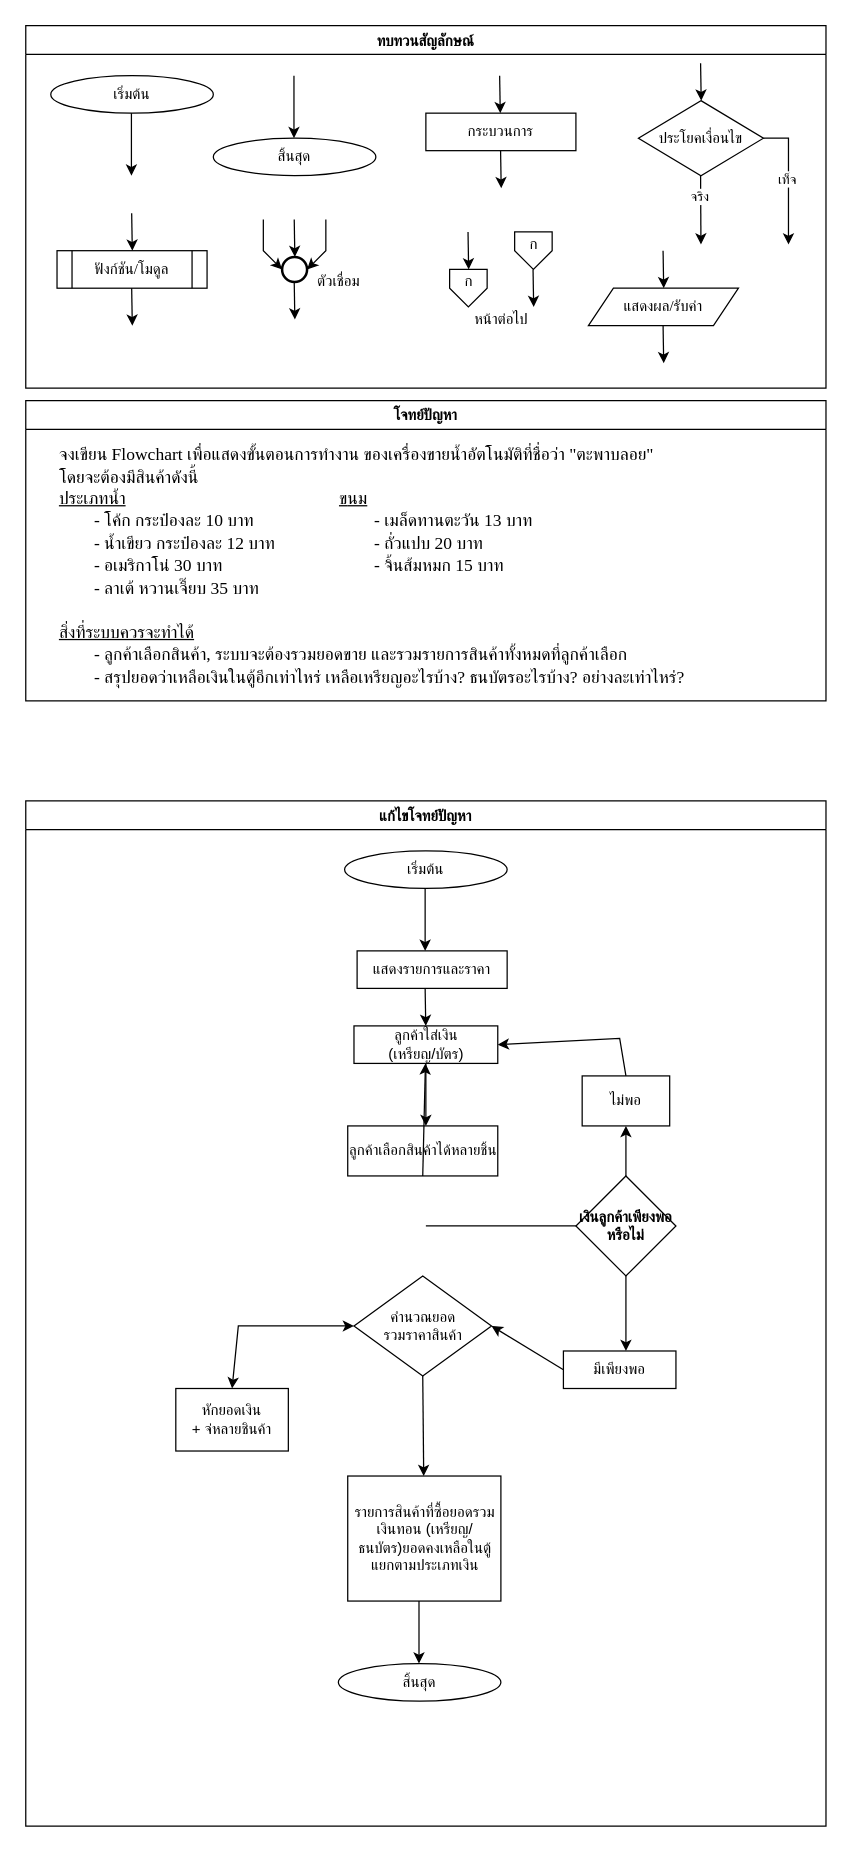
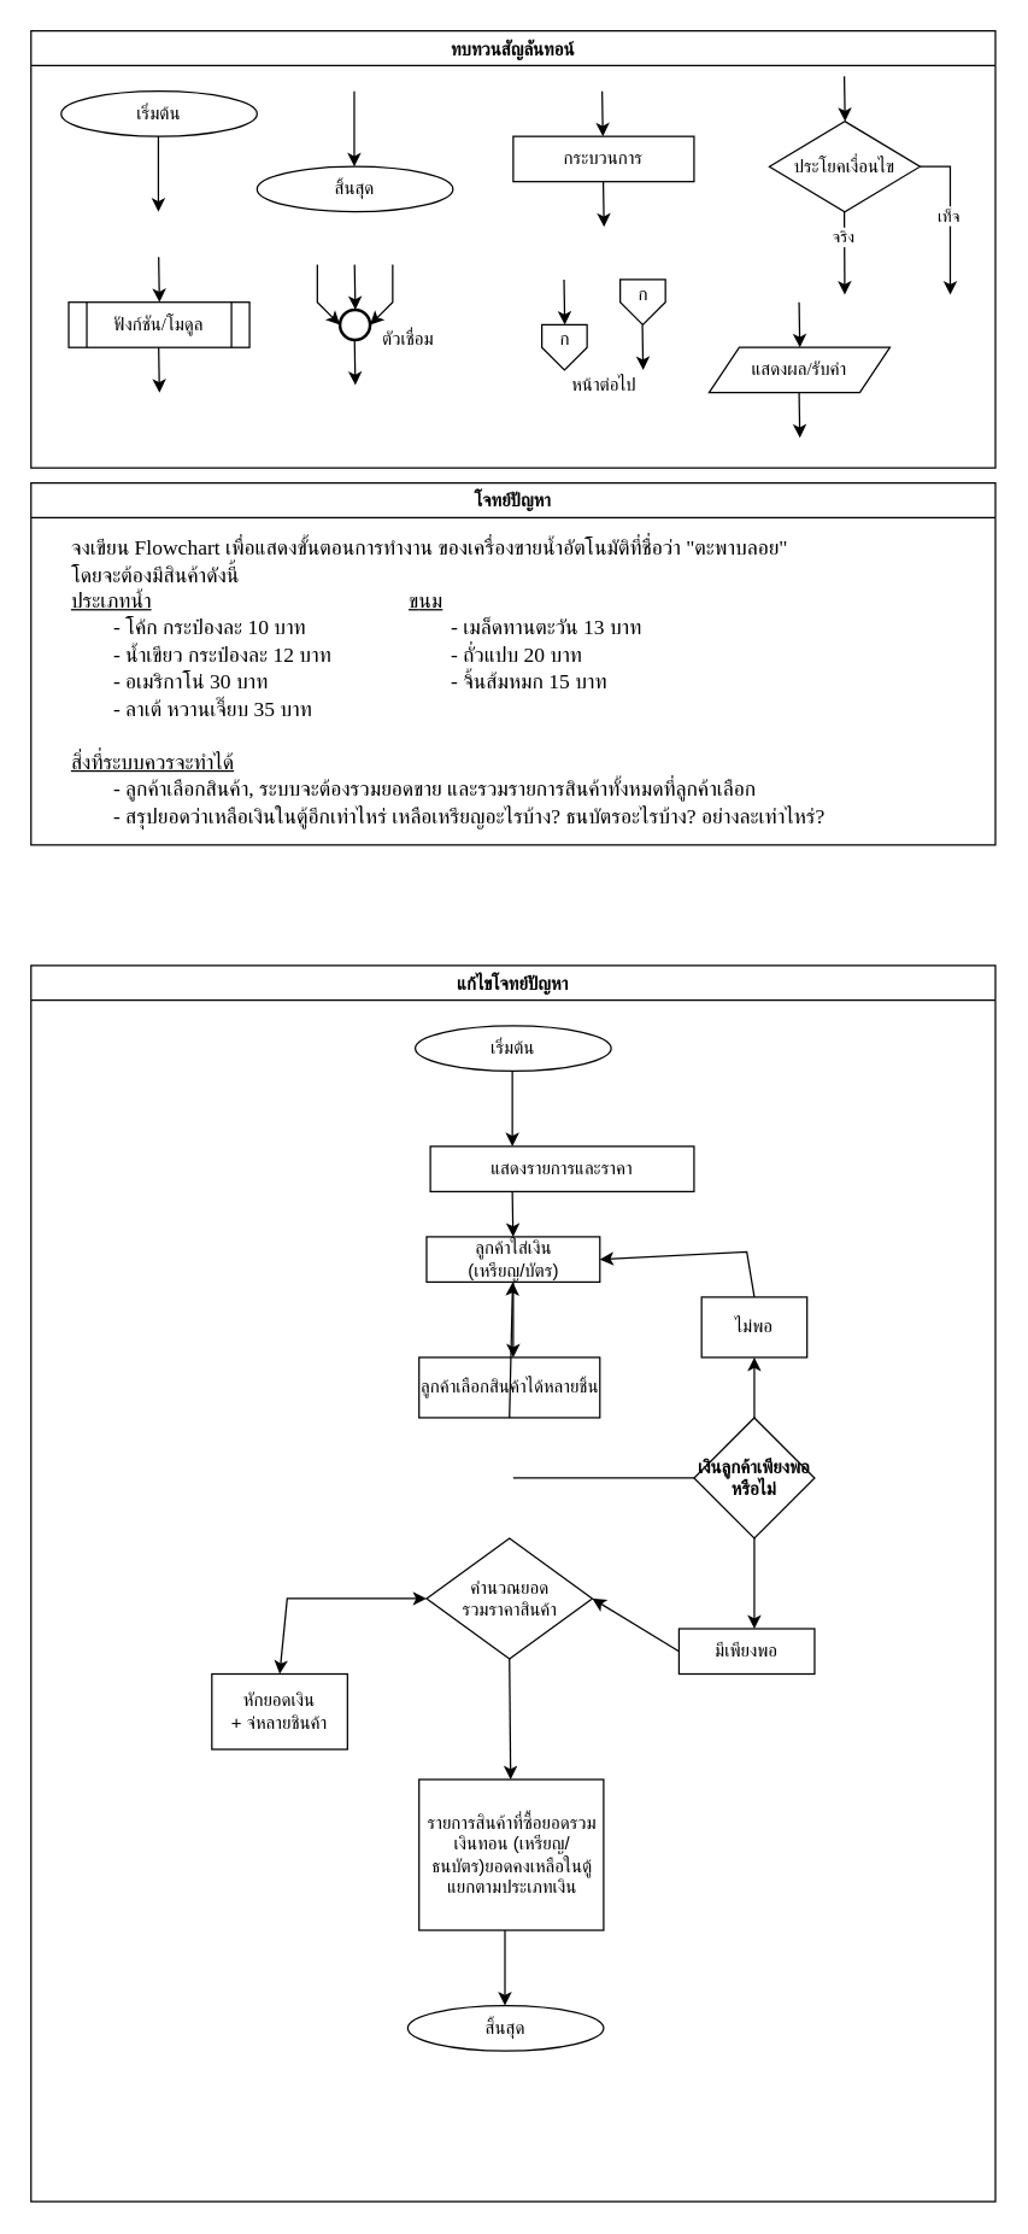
  <mxCell id="0" />
  <mxCell id="1" parent="0" />
- <mxCell id="2" value="ทบทวนสัญลักษณ์" style="swimlane;fontFamily=Sarabun;fontSource=https%3A%2F%2Ffonts.googleapis.com%2Fcss%3Ffamily%3DSarabun;" vertex="1" parent="1"><mxGeometry x="20" y="20" width="640" height="290" as="geometry" /></mxCell>
+ <mxCell id="2" value="ทบทวนสัญลันทอน์" style="swimlane;fontFamily=Sarabun;fontSource=https%3A%2F%2Ffonts.googleapis.com%2Fcss%3Ffamily%3DSarabun;" vertex="1" parent="1"><mxGeometry x="20" y="20" width="640" height="290" as="geometry" /></mxCell>
  <mxCell id="3" value="&lt;font data-font-src=&quot;https://fonts.googleapis.com/css?family=Sarabun&quot; face=&quot;Sarabun&quot;&gt;เริ่มต้น&lt;/font&gt;" style="ellipse;whiteSpace=wrap;html=1;" vertex="1" parent="2"><mxGeometry x="20" y="40" width="130" height="30" as="geometry" /></mxCell>
  <mxCell id="4" value="" style="endArrow=classic;html=1;rounded=0;" edge="1" parent="2"><mxGeometry width="50" height="50" relative="1" as="geometry"><mxPoint x="84.5" y="70" as="sourcePoint" /><mxPoint x="84.5" y="120" as="targetPoint" /></mxGeometry></mxCell>
  <mxCell id="5" value="&lt;font face=&quot;Sarabun&quot;&gt;สิ้นสุด&lt;/font&gt;" style="ellipse;whiteSpace=wrap;html=1;" vertex="1" parent="2"><mxGeometry x="150" y="90" width="130" height="30" as="geometry" /></mxCell>
  <mxCell id="6" value="" style="endArrow=classic;html=1;rounded=0;" edge="1" parent="2"><mxGeometry width="50" height="50" relative="1" as="geometry"><mxPoint x="214.5" y="40" as="sourcePoint" /><mxPoint x="214.5" y="90" as="targetPoint" /></mxGeometry></mxCell>
  <mxCell id="7" value="กระบวนการ" style="rounded=0;whiteSpace=wrap;html=1;fontFamily=Sarabun;fontSource=https%3A%2F%2Ffonts.googleapis.com%2Fcss%3Ffamily%3DSarabun;" vertex="1" parent="2"><mxGeometry x="320" y="70" width="120" height="30" as="geometry" /></mxCell>
  <mxCell id="8" value="" style="endArrow=classic;html=1;rounded=0;" edge="1" parent="2"><mxGeometry width="50" height="50" relative="1" as="geometry"><mxPoint x="379" y="40" as="sourcePoint" /><mxPoint x="379.5" y="70" as="targetPoint" /></mxGeometry></mxCell>
  <mxCell id="9" value="" style="endArrow=classic;html=1;rounded=0;" edge="1" parent="2"><mxGeometry width="50" height="50" relative="1" as="geometry"><mxPoint x="379.75" y="100" as="sourcePoint" /><mxPoint x="380.25" y="130" as="targetPoint" /></mxGeometry></mxCell>
  <mxCell id="10" value="ประโยคเงื่อนไข" style="rhombus;whiteSpace=wrap;html=1;fontFamily=Sarabun;fontSource=https%3A%2F%2Ffonts.googleapis.com%2Fcss%3Ffamily%3DSarabun;" vertex="1" parent="2"><mxGeometry x="490" y="60" width="100" height="60" as="geometry" /></mxCell>
  <mxCell id="11" value="" style="endArrow=classic;html=1;rounded=0;" edge="1" parent="2"><mxGeometry width="50" height="50" relative="1" as="geometry"><mxPoint x="539.71" y="30" as="sourcePoint" /><mxPoint x="540.21" y="60" as="targetPoint" /></mxGeometry></mxCell>
  <mxCell id="12" value="" style="endArrow=classic;html=1;rounded=0;" edge="1" parent="2"><mxGeometry width="50" height="50" relative="1" as="geometry"><mxPoint x="539.71" y="120" as="sourcePoint" /><mxPoint x="540" y="175" as="targetPoint" /></mxGeometry></mxCell>
  <mxCell id="13" value="จริง" style="edgeLabel;html=1;align=center;verticalAlign=middle;resizable=0;points=[];fontFamily=Sarabun;fontSource=https%3A%2F%2Ffonts.googleapis.com%2Fcss%3Ffamily%3DSarabun;" vertex="1" connectable="0" parent="12"><mxGeometry x="-0.414" y="-1" relative="1" as="geometry"><mxPoint as="offset" /></mxGeometry></mxCell>
  <mxCell id="14" value="" style="endArrow=classic;html=1;rounded=0;exitX=1;exitY=0.5;exitDx=0;exitDy=0;" edge="1" parent="2" source="10"><mxGeometry width="50" height="50" relative="1" as="geometry"><mxPoint x="620" y="95" as="sourcePoint" /><mxPoint x="610" y="175" as="targetPoint" /><Array as="points"><mxPoint x="610" y="90" /></Array></mxGeometry></mxCell>
  <mxCell id="15" value="&lt;font data-font-src=&quot;https://fonts.googleapis.com/css?family=Sarabun&quot; face=&quot;Sarabun&quot;&gt;เท็จ&lt;/font&gt;" style="edgeLabel;html=1;align=center;verticalAlign=middle;resizable=0;points=[];" vertex="1" connectable="0" parent="14"><mxGeometry x="-0.002" y="-2" relative="1" as="geometry"><mxPoint as="offset" /></mxGeometry></mxCell>
  <mxCell id="16" value="&lt;font data-font-src=&quot;https://fonts.googleapis.com/css?family=Sarabun&quot; face=&quot;Sarabun&quot;&gt;ฟังก์ชัน/โมดูล&lt;/font&gt;" style="shape=process;whiteSpace=wrap;html=1;backgroundOutline=1;" vertex="1" parent="2"><mxGeometry x="25" y="180" width="120" height="30" as="geometry" /></mxCell>
  <mxCell id="17" value="" style="endArrow=classic;html=1;rounded=0;" edge="1" parent="2"><mxGeometry width="50" height="50" relative="1" as="geometry"><mxPoint x="84.71" y="150" as="sourcePoint" /><mxPoint x="85.21" y="180" as="targetPoint" /></mxGeometry></mxCell>
  <mxCell id="18" value="" style="endArrow=classic;html=1;rounded=0;" edge="1" parent="2"><mxGeometry width="50" height="50" relative="1" as="geometry"><mxPoint x="84.71" y="210" as="sourcePoint" /><mxPoint x="85.21" y="240" as="targetPoint" /></mxGeometry></mxCell>
  <mxCell id="19" value="" style="strokeWidth=2;html=1;shape=mxgraph.flowchart.start_2;whiteSpace=wrap;" vertex="1" parent="2"><mxGeometry x="205" y="185" width="20" height="20" as="geometry" /></mxCell>
  <mxCell id="20" value="" style="endArrow=classic;html=1;rounded=0;" edge="1" parent="2"><mxGeometry width="50" height="50" relative="1" as="geometry"><mxPoint x="214.71" y="155" as="sourcePoint" /><mxPoint x="215.21" y="185" as="targetPoint" /></mxGeometry></mxCell>
  <mxCell id="21" value="" style="endArrow=classic;html=1;rounded=0;entryX=0;entryY=0.5;entryDx=0;entryDy=0;entryPerimeter=0;" edge="1" parent="2" target="19"><mxGeometry width="50" height="50" relative="1" as="geometry"><mxPoint x="190.0" y="155" as="sourcePoint" /><mxPoint x="190.5" y="185" as="targetPoint" /><Array as="points"><mxPoint x="190" y="180" /></Array></mxGeometry></mxCell>
  <mxCell id="22" value="" style="endArrow=classic;html=1;rounded=0;entryX=1;entryY=0.5;entryDx=0;entryDy=0;entryPerimeter=0;" edge="1" parent="2" target="19"><mxGeometry width="50" height="50" relative="1" as="geometry"><mxPoint x="240.0" y="155" as="sourcePoint" /><mxPoint x="240.5" y="185" as="targetPoint" /><Array as="points"><mxPoint x="240" y="180" /></Array></mxGeometry></mxCell>
  <mxCell id="23" value="" style="endArrow=classic;html=1;rounded=0;" edge="1" parent="2"><mxGeometry width="50" height="50" relative="1" as="geometry"><mxPoint x="214.71" y="205" as="sourcePoint" /><mxPoint x="215.21" y="235" as="targetPoint" /></mxGeometry></mxCell>
  <mxCell id="24" value="&lt;font data-font-src=&quot;https://fonts.googleapis.com/css?family=Sarabun&quot; face=&quot;Sarabun&quot;&gt;ตัวเชื่อม&lt;/font&gt;" style="text;html=1;align=center;verticalAlign=middle;resizable=0;points=[];autosize=1;strokeColor=none;fillColor=none;" vertex="1" parent="2"><mxGeometry x="220" y="190" width="60" height="30" as="geometry" /></mxCell>
  <mxCell id="25" value="" style="endArrow=classic;html=1;rounded=0;" edge="1" parent="2"><mxGeometry width="50" height="50" relative="1" as="geometry"><mxPoint x="353.71" y="165" as="sourcePoint" /><mxPoint x="354.21" y="195" as="targetPoint" /></mxGeometry></mxCell>
  <mxCell id="26" value="" style="verticalLabelPosition=bottom;verticalAlign=top;html=1;shape=offPageConnector;rounded=0;size=0.5;" vertex="1" parent="2"><mxGeometry x="339" y="195" width="30" height="30" as="geometry" /></mxCell>
  <mxCell id="27" value="" style="endArrow=classic;html=1;rounded=0;" edge="1" parent="2"><mxGeometry width="50" height="50" relative="1" as="geometry"><mxPoint x="405.71" y="195" as="sourcePoint" /><mxPoint x="406.21" y="225" as="targetPoint" /></mxGeometry></mxCell>
  <mxCell id="28" value="" style="verticalLabelPosition=bottom;verticalAlign=top;html=1;shape=offPageConnector;rounded=0;size=0.5;" vertex="1" parent="2"><mxGeometry x="391" y="165" width="30" height="30" as="geometry" /></mxCell>
  <mxCell id="29" value="หน้าต่อไป" style="text;html=1;align=center;verticalAlign=middle;resizable=0;points=[];autosize=1;strokeColor=none;fillColor=none;fontFamily=Sarabun;fontSource=https%3A%2F%2Ffonts.googleapis.com%2Fcss%3Ffamily%3DSarabun;" vertex="1" parent="2"><mxGeometry x="345" y="220" width="70" height="30" as="geometry" /></mxCell>
  <mxCell id="30" value="ก" style="text;html=1;align=center;verticalAlign=middle;resizable=0;points=[];autosize=1;strokeColor=none;fillColor=none;fontFamily=Sarabun;fontSource=https%3A%2F%2Ffonts.googleapis.com%2Fcss%3Ffamily%3DSarabun;" vertex="1" parent="2"><mxGeometry x="339" y="190" width="30" height="30" as="geometry" /></mxCell>
  <mxCell id="31" value="ก" style="text;html=1;align=center;verticalAlign=middle;resizable=0;points=[];autosize=1;strokeColor=none;fillColor=none;fontFamily=Sarabun;fontSource=https%3A%2F%2Ffonts.googleapis.com%2Fcss%3Ffamily%3DSarabun;" vertex="1" parent="2"><mxGeometry x="391" y="160" width="30" height="30" as="geometry" /></mxCell>
  <mxCell id="32" value="แสดงผล/รับค่า" style="shape=parallelogram;perimeter=parallelogramPerimeter;whiteSpace=wrap;html=1;fixedSize=1;fontFamily=Sarabun;fontSource=https%3A%2F%2Ffonts.googleapis.com%2Fcss%3Ffamily%3DSarabun;" vertex="1" parent="2"><mxGeometry x="450" y="210" width="120" height="30" as="geometry" /></mxCell>
  <mxCell id="33" value="" style="endArrow=classic;html=1;rounded=0;" edge="1" parent="2"><mxGeometry width="50" height="50" relative="1" as="geometry"><mxPoint x="509.71" y="180" as="sourcePoint" /><mxPoint x="510.21" y="210" as="targetPoint" /></mxGeometry></mxCell>
  <mxCell id="34" value="" style="endArrow=classic;html=1;rounded=0;" edge="1" parent="2"><mxGeometry width="50" height="50" relative="1" as="geometry"><mxPoint x="509.71" y="240" as="sourcePoint" /><mxPoint x="510.21" y="270" as="targetPoint" /></mxGeometry></mxCell>
  <mxCell id="35" value="แก้ไขโจทย์ปัญหา" style="swimlane;fontFamily=Sarabun;fontSource=https%3A%2F%2Ffonts.googleapis.com%2Fcss%3Ffamily%3DSarabun;" vertex="1" parent="1"><mxGeometry x="20" y="640" width="640" height="820" as="geometry" /></mxCell>
  <mxCell id="36" value="&lt;font data-font-src=&quot;https://fonts.googleapis.com/css?family=Sarabun&quot; face=&quot;Sarabun&quot;&gt;เริ่มต้น&lt;/font&gt;" style="ellipse;whiteSpace=wrap;html=1;" vertex="1" parent="35"><mxGeometry x="255" y="40" width="130" height="30" as="geometry" /></mxCell>
  <mxCell id="37" value="" style="endArrow=classic;html=1;rounded=0;" edge="1" parent="35"><mxGeometry width="50" height="50" relative="1" as="geometry"><mxPoint x="319.41" y="70" as="sourcePoint" /><mxPoint x="319.41" y="120" as="targetPoint" /></mxGeometry></mxCell>
- <mxCell id="38" value="แสดงรายการและราคา" style="rounded=0;whiteSpace=wrap;html=1;fontFamily=Sarabun;fontSource=https%3A%2F%2Ffonts.googleapis.com%2Fcss%3Ffamily%3DSarabun;" vertex="1" parent="35"><mxGeometry x="265" y="120" width="120" height="30" as="geometry" /></mxCell>
+ <mxCell id="38" value="แสดงรายการและราคา" style="rounded=0;whiteSpace=wrap;html=1;fontFamily=Sarabun;fontSource=https%3A%2F%2Ffonts.googleapis.com%2Fcss%3Ffamily%3DSarabun;" vertex="1" parent="35"><mxGeometry x="265" y="120" width="175" height="30" as="geometry" /></mxCell>
  <mxCell id="39" value="" style="endArrow=classic;html=1;rounded=0;" edge="1" parent="35"><mxGeometry width="50" height="50" relative="1" as="geometry"><mxPoint x="319.41" y="150" as="sourcePoint" /><mxPoint x="319.91" y="180" as="targetPoint" /></mxGeometry></mxCell>
  <mxCell id="40" value="ลูกค้าใส่เงิน&lt;div&gt;(เหรียญ/บัตร)&lt;/div&gt;" style="rounded=0;whiteSpace=wrap;html=1;" vertex="1" parent="35"><mxGeometry x="262.5" y="180" width="115" height="30" as="geometry" /></mxCell>
  <mxCell id="41" value="ลูกค้าเลือกสินค้าได้หลายชิ้น" style="rounded=0;whiteSpace=wrap;html=1;" vertex="1" parent="35"><mxGeometry x="257.5" y="260" width="120" height="40" as="geometry" /></mxCell>
  <mxCell id="42" value="คำนวณยอด&lt;div&gt;รวมราคาสินค้า&lt;/div&gt;" style="rhombus;whiteSpace=wrap;html=1;" vertex="1" parent="35"><mxGeometry x="262.5" y="380" width="110" height="80" as="geometry" /></mxCell>
  <mxCell id="43" value="" style="endArrow=classic;html=1;rounded=0;exitX=0.5;exitY=1;exitDx=0;exitDy=0;" edge="1" parent="35" source="41" target="40"><mxGeometry width="50" height="50" relative="1" as="geometry"><mxPoint x="250" y="270" as="sourcePoint" /><mxPoint x="300" y="220" as="targetPoint" /></mxGeometry></mxCell>
  <mxCell id="44" value="หักยอดเงิน&lt;div&gt;+ จ่หลายชินค้า&lt;/div&gt;" style="rounded=0;whiteSpace=wrap;html=1;" vertex="1" parent="35"><mxGeometry x="120" y="470" width="90" height="50" as="geometry" /></mxCell>
  <mxCell id="45" value="&lt;strong data-end=&quot;891&quot; data-start=&quot;862&quot;&gt;เงินลูกค้าเพียงพอหรือไม่&lt;/strong&gt;" style="rhombus;whiteSpace=wrap;html=1;" vertex="1" parent="35"><mxGeometry x="440" y="300" width="80" height="80" as="geometry" /></mxCell>
  <mxCell id="46" value="" style="endArrow=classic;startArrow=classic;html=1;rounded=0;exitX=0.5;exitY=0;exitDx=0;exitDy=0;entryX=0;entryY=0.5;entryDx=0;entryDy=0;" edge="1" parent="35" source="44" target="42"><mxGeometry width="50" height="50" relative="1" as="geometry"><mxPoint x="250" y="270" as="sourcePoint" /><mxPoint x="320" y="320" as="targetPoint" /><Array as="points"><mxPoint x="170" y="420" /></Array></mxGeometry></mxCell>
  <mxCell id="47" value="มีเพียงพอ" style="rounded=0;whiteSpace=wrap;html=1;" vertex="1" parent="35"><mxGeometry x="430" y="440" width="90" height="30" as="geometry" /></mxCell>
  <mxCell id="48" value="" style="endArrow=classic;html=1;rounded=0;entryX=1;entryY=0.5;entryDx=0;entryDy=0;exitX=0;exitY=0.5;exitDx=0;exitDy=0;" edge="1" parent="35" source="47" target="42"><mxGeometry width="50" height="50" relative="1" as="geometry"><mxPoint x="250" y="490" as="sourcePoint" /><mxPoint x="300" y="440" as="targetPoint" /></mxGeometry></mxCell>
  <mxCell id="49" value="ไม่พอ" style="rounded=0;whiteSpace=wrap;html=1;" vertex="1" parent="35"><mxGeometry x="445" y="220" width="70" height="40" as="geometry" /></mxCell>
  <mxCell id="50" value="" style="endArrow=classic;html=1;rounded=0;entryX=1;entryY=0.5;entryDx=0;entryDy=0;exitX=0.5;exitY=0;exitDx=0;exitDy=0;" edge="1" parent="35" source="49" target="40"><mxGeometry width="50" height="50" relative="1" as="geometry"><mxPoint x="480" y="200" as="sourcePoint" /><mxPoint x="300" y="440" as="targetPoint" /><Array as="points"><mxPoint x="475" y="190" /></Array></mxGeometry></mxCell>
  <mxCell id="51" value="" style="endArrow=classic;html=1;rounded=0;entryX=0.5;entryY=1;entryDx=0;entryDy=0;exitX=0.5;exitY=0;exitDx=0;exitDy=0;" edge="1" parent="35" source="45" target="49"><mxGeometry width="50" height="50" relative="1" as="geometry"><mxPoint x="250" y="490" as="sourcePoint" /><mxPoint x="300" y="440" as="targetPoint" /></mxGeometry></mxCell>
  <mxCell id="52" value="&lt;p data-pm-slice=&quot;1 1 []&quot;&gt;รายการสินค้าที่ซื้อยอดรวมเงินทอน (เหรียญ/ธนบัตร)ยอดคงเหลือในตู้แยกตามประเภทเงิน&lt;/p&gt;" style="rounded=0;whiteSpace=wrap;html=1;" vertex="1" parent="35"><mxGeometry x="257.5" y="540" width="122.5" height="100" as="geometry" /></mxCell>
  <mxCell id="53" value="" style="endArrow=classic;html=1;rounded=0;exitX=0.5;exitY=1;exitDx=0;exitDy=0;" edge="1" parent="35" source="42" target="52"><mxGeometry width="50" height="50" relative="1" as="geometry"><mxPoint x="250" y="600" as="sourcePoint" /><mxPoint x="318" y="560" as="targetPoint" /></mxGeometry></mxCell>
  <mxCell id="54" value="&lt;font face=&quot;Sarabun&quot;&gt;สิ้นสุด&lt;/font&gt;" style="ellipse;whiteSpace=wrap;html=1;" vertex="1" parent="35"><mxGeometry x="250" y="690" width="130" height="30" as="geometry" /></mxCell>
  <mxCell id="55" value="" style="endArrow=classic;html=1;rounded=0;" edge="1" parent="35"><mxGeometry width="50" height="50" relative="1" as="geometry"><mxPoint x="314.5" y="640" as="sourcePoint" /><mxPoint x="314.5" y="690" as="targetPoint" /></mxGeometry></mxCell>
  <mxCell id="56" value="&lt;font data-font-src=&quot;https://fonts.googleapis.com/css?family=Sarabun&quot; face=&quot;Sarabun&quot;&gt;โจทย์ปัญหา&lt;/font&gt;" style="swimlane;whiteSpace=wrap;html=1;" vertex="1" parent="1"><mxGeometry x="20" y="320" width="640" height="240" as="geometry" /></mxCell>
  <mxCell id="57" value="&lt;font data-font-src=&quot;https://fonts.googleapis.com/css?family=Sarabun&quot; face=&quot;Sarabun&quot; style=&quot;font-size: 14px;&quot;&gt;จงเขียน Flowchart เพื่อแสดงขั้นตอนการทำงาน ของเครื่องขายน้ำอัตโนมัติที่ชื่อว่า &quot;ตะพาบลอย&quot;&lt;br&gt;โดยจะต้องมีสินค้าดังนี้&lt;br&gt;&lt;u&gt;ประเภทน้ำ&lt;span style=&quot;white-space: pre;&quot;&gt;&#09;&lt;/span&gt;&lt;span style=&quot;white-space: pre;&quot;&gt;&#09;&lt;/span&gt;&lt;span style=&quot;white-space: pre;&quot;&gt;&#09;&lt;/span&gt;&lt;span style=&quot;white-space: pre;&quot;&gt;&#09;&lt;/span&gt;&lt;span style=&quot;white-space: pre;&quot;&gt;&#09;&lt;/span&gt;&lt;span style=&quot;white-space: pre;&quot;&gt;&#09;&lt;span style=&quot;white-space: pre;&quot;&gt;&#09;&lt;/span&gt;ข&lt;/span&gt;นม&lt;/u&gt;&lt;br&gt;&lt;span style=&quot;white-space: pre;&quot;&gt;&#09;&lt;/span&gt;- โค้ก กระป๋องละ 10 บาท&lt;span style=&quot;white-space: pre;&quot;&gt;&#09;&lt;/span&gt;&lt;span style=&quot;white-space: pre;&quot;&gt;&#09;&lt;/span&gt;&lt;span style=&quot;white-space: pre;&quot;&gt;&#09;&lt;/span&gt;&lt;span style=&quot;white-space: pre;&quot;&gt;&#09;&lt;/span&gt;- เมล็ดทานตะวัน 13 บาท&lt;br&gt;&lt;span style=&quot;white-space: pre;&quot;&gt;&#09;&lt;/span&gt;- น้ำเขียว กระป๋องละ 12 บาท&lt;span style=&quot;white-space: pre;&quot;&gt;&#09;&lt;/span&gt;&lt;span style=&quot;white-space: pre;&quot;&gt;&#09;&lt;/span&gt;&lt;span style=&quot;white-space: pre;&quot;&gt;&#09;&lt;/span&gt;- ถั่วแปบ 20 บาท&lt;br&gt;&lt;span style=&quot;white-space: pre;&quot;&gt;&#09;&lt;/span&gt;- อเมริกาโน่ 30 บาท&lt;span style=&quot;white-space: pre;&quot;&gt;&#09;&lt;/span&gt;&lt;span style=&quot;white-space: pre;&quot;&gt;&#09;&lt;/span&gt;&lt;span style=&quot;white-space: pre;&quot;&gt;&#09;&lt;/span&gt;&lt;span style=&quot;white-space: pre;&quot;&gt;&#09;&lt;/span&gt;&lt;span style=&quot;white-space: pre;&quot;&gt;&#09;&lt;/span&gt;- จิ้นส้มหมก 15 บาท&lt;br&gt;&lt;span style=&quot;white-space: pre;&quot;&gt;&#09;&lt;/span&gt;- ลาเต้ หวานเจี๊ยบ 35 บาท&lt;span style=&quot;white-space: pre;&quot;&gt;&#09;&lt;/span&gt;&lt;br&gt;&lt;br&gt;&lt;u&gt;สิ่งที่ระบบควรจะทำได้&lt;/u&gt;&lt;br&gt;&lt;span style=&quot;white-space: pre;&quot;&gt;&#09;&lt;/span&gt;- ลูกค้าเลือกสินค้า, ระบบจะต้องรวมยอดขาย และรวมรายการสินค้าทั้งหมดที่ลูกค้าเลือก&lt;br&gt;&lt;span style=&quot;white-space: pre;&quot;&gt;&#09;&lt;/span&gt;- สรุปยอดว่าเหลือเงินในตู้อีกเท่าไหร่ เหลือเหรียญอะไรบ้าง? ธนบัตรอะไรบ้าง? อย่างละเท่าไหร่?&lt;br&gt;&lt;br&gt;&lt;br&gt;&lt;/font&gt;" style="text;html=1;align=left;verticalAlign=middle;resizable=0;points=[];autosize=1;strokeColor=none;fillColor=none;fontSize=14;" vertex="1" parent="56"><mxGeometry x="25" y="30" width="580" height="240" as="geometry" /></mxCell>
  <mxCell id="58" value="" style="endArrow=classic;html=1;rounded=0;exitX=0.5;exitY=1;exitDx=0;exitDy=0;" edge="1" parent="1" source="40"><mxGeometry width="50" height="50" relative="1" as="geometry"><mxPoint x="270" y="910" as="sourcePoint" /><mxPoint x="340" y="900" as="targetPoint" /></mxGeometry></mxCell>
  <mxCell id="59" value="" style="endArrow=none;html=1;rounded=0;entryX=0;entryY=0.5;entryDx=0;entryDy=0;" edge="1" parent="1" target="45"><mxGeometry width="50" height="50" relative="1" as="geometry"><mxPoint x="340" y="980" as="sourcePoint" /><mxPoint x="320" y="860" as="targetPoint" /></mxGeometry></mxCell>
  <mxCell id="60" value="" style="endArrow=classic;html=1;rounded=0;exitX=0.5;exitY=1;exitDx=0;exitDy=0;" edge="1" parent="1" source="45"><mxGeometry width="50" height="50" relative="1" as="geometry"><mxPoint x="270" y="1130" as="sourcePoint" /><mxPoint x="500" y="1080" as="targetPoint" /></mxGeometry></mxCell>
